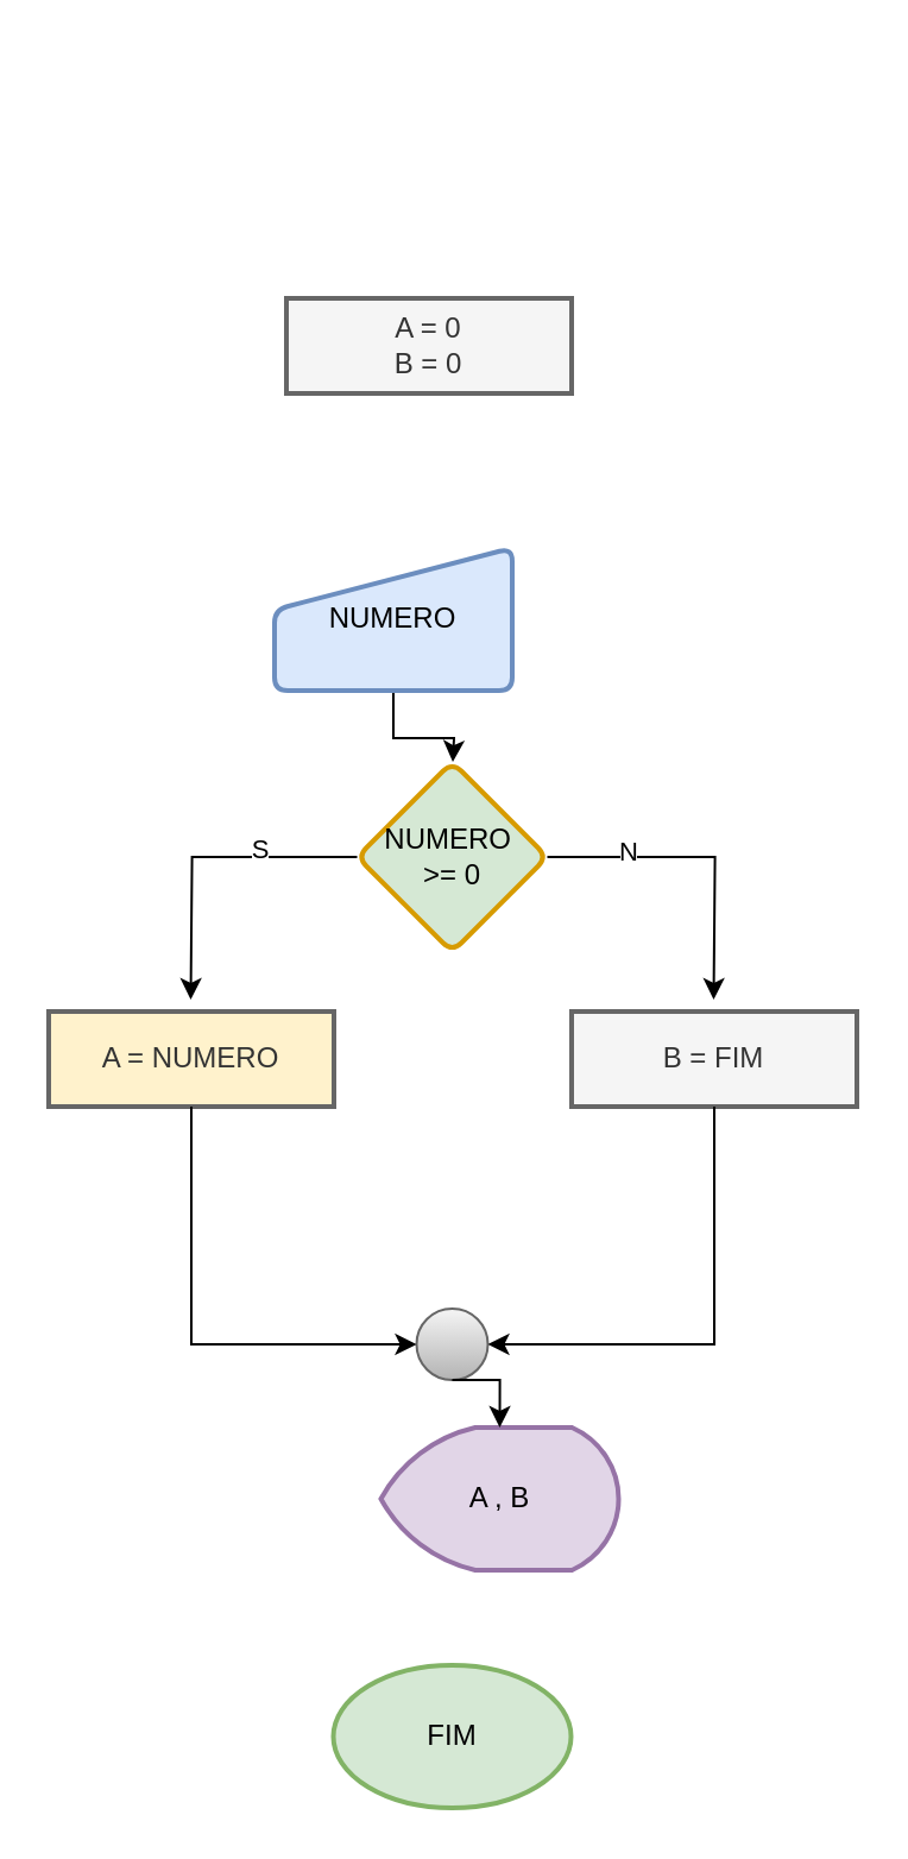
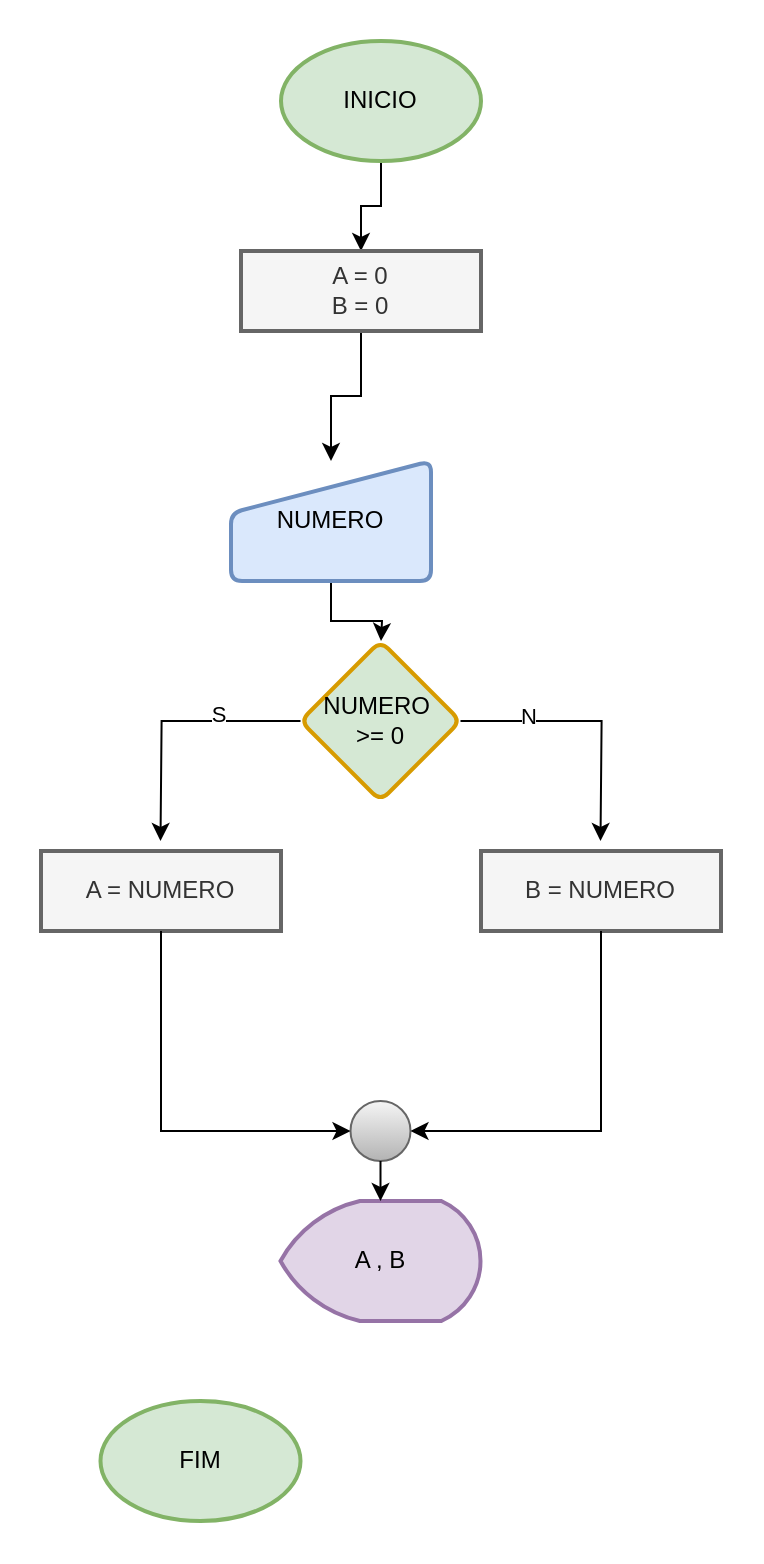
  <mxCell id="0" />
  <mxCell id="1" parent="0" />
- <mxCell id="4" value="FIM" style="strokeWidth=2;html=1;shape=mxgraph.flowchart.start_1;whiteSpace=wrap;fillColor=#d5e8d4;strokeColor=#82b366;" vertex="1" parent="1"><mxGeometry x="139.75" y="700" width="100" height="60" as="geometry" /></mxCell>
+ <mxCell id="2" value="" style="edgeStyle=orthogonalEdgeStyle;rounded=0;orthogonalLoop=1;jettySize=auto;html=1;" edge="1" parent="1" source="3" target="14"><mxGeometry relative="1" as="geometry" /></mxCell>
+ <mxCell id="3" value="INICIO" style="strokeWidth=2;html=1;shape=mxgraph.flowchart.start_1;whiteSpace=wrap;fillColor=#d5e8d4;strokeColor=#82b366;" vertex="1" parent="1"><mxGeometry x="140" y="20" width="100" height="60" as="geometry" /></mxCell>
+ <mxCell id="4" value="FIM" style="strokeWidth=2;html=1;shape=mxgraph.flowchart.start_1;whiteSpace=wrap;fillColor=#d5e8d4;strokeColor=#82b366;" vertex="1" parent="1"><mxGeometry x="49.75" y="700" width="100" height="60" as="geometry" /></mxCell>
  <mxCell id="5" value="" style="edgeStyle=orthogonalEdgeStyle;rounded=0;orthogonalLoop=1;jettySize=auto;html=1;" edge="1" parent="1" source="6"><mxGeometry relative="1" as="geometry"><mxPoint x="190" y="320" as="targetPoint" /></mxGeometry></mxCell>
  <mxCell id="6" value="NUMERO" style="html=1;strokeWidth=2;shape=manualInput;whiteSpace=wrap;rounded=1;size=26;arcSize=11;fillColor=#dae8fc;strokeColor=#6c8ebf;" vertex="1" parent="1"><mxGeometry x="115" y="230" width="100" height="60" as="geometry" /></mxCell>
  <mxCell id="7" style="edgeStyle=orthogonalEdgeStyle;rounded=0;orthogonalLoop=1;jettySize=auto;html=1;exitX=0;exitY=0.5;exitDx=0;exitDy=0;" edge="1" parent="1" source="9"><mxGeometry relative="1" as="geometry"><mxPoint x="79.75" y="420" as="targetPoint" /></mxGeometry></mxCell>
  <mxCell id="8" value="S" style="edgeLabel;html=1;align=center;verticalAlign=middle;resizable=0;points=[];" vertex="1" connectable="0" parent="7"><mxGeometry x="-0.372" y="-4" relative="1" as="geometry"><mxPoint as="offset" /></mxGeometry></mxCell>
  <mxCell id="9" value="NUMERO&amp;nbsp;&lt;div&gt;&amp;gt;= 0&lt;/div&gt;" style="rhombus;whiteSpace=wrap;html=1;fillColor=#d5e8d4;strokeColor=#d79b00;strokeWidth=2;rounded=1;arcSize=11;" vertex="1" parent="1"><mxGeometry x="149.75" y="320" width="80" height="80" as="geometry" /></mxCell>
  <mxCell id="10" style="edgeStyle=orthogonalEdgeStyle;rounded=0;orthogonalLoop=1;jettySize=auto;html=1;exitX=1;exitY=0.5;exitDx=0;exitDy=0;entryX=0.5;entryY=0;entryDx=0;entryDy=0;entryPerimeter=0;" edge="1" parent="1" source="9"><mxGeometry relative="1" as="geometry"><mxPoint x="299.75" y="420" as="targetPoint" /></mxGeometry></mxCell>
  <mxCell id="11" value="N" style="edgeLabel;html=1;align=center;verticalAlign=middle;resizable=0;points=[];" vertex="1" connectable="0" parent="10"><mxGeometry x="-0.474" y="3" relative="1" as="geometry"><mxPoint as="offset" /></mxGeometry></mxCell>
  <mxCell id="12" value="" style="verticalLabelPosition=bottom;verticalAlign=top;html=1;shape=mxgraph.flowchart.on-page_reference;fillColor=#f5f5f5;gradientColor=#b3b3b3;strokeColor=#666666;" vertex="1" parent="1"><mxGeometry x="174.75" y="550" width="30" height="30" as="geometry" /></mxCell>
+ <mxCell id="13" value="" style="edgeStyle=orthogonalEdgeStyle;rounded=0;orthogonalLoop=1;jettySize=auto;html=1;" edge="1" parent="1" source="14" target="6"><mxGeometry relative="1" as="geometry" /></mxCell>
  <mxCell id="14" value="A = 0&lt;div&gt;B = 0&lt;/div&gt;" style="whiteSpace=wrap;html=1;fillColor=#f5f5f5;strokeColor=#666666;strokeWidth=2;fontColor=#333333;" vertex="1" parent="1"><mxGeometry x="120" y="125" width="120" height="40" as="geometry" /></mxCell>
- <mxCell id="15" value="A = NUMERO" style="whiteSpace=wrap;html=1;fillColor=#fff2cc;strokeColor=#666666;strokeWidth=2;fontColor=#333333;" vertex="1" parent="1"><mxGeometry x="20" y="425" width="120" height="40" as="geometry" /></mxCell>
- <mxCell id="16" value="B = FIM" style="whiteSpace=wrap;html=1;fillColor=#f5f5f5;strokeColor=#666666;strokeWidth=2;fontColor=#333333;" vertex="1" parent="1"><mxGeometry x="240" y="425" width="120" height="40" as="geometry" /></mxCell>
+ <mxCell id="15" value="A = NUMERO" style="whiteSpace=wrap;html=1;fillColor=#f5f5f5;strokeColor=#666666;strokeWidth=2;fontColor=#333333;" vertex="1" parent="1"><mxGeometry x="20" y="425" width="120" height="40" as="geometry" /></mxCell>
+ <mxCell id="16" value="B = NUMERO" style="whiteSpace=wrap;html=1;fillColor=#f5f5f5;strokeColor=#666666;strokeWidth=2;fontColor=#333333;" vertex="1" parent="1"><mxGeometry x="240" y="425" width="120" height="40" as="geometry" /></mxCell>
  <mxCell id="17" style="edgeStyle=orthogonalEdgeStyle;rounded=0;orthogonalLoop=1;jettySize=auto;html=1;exitX=0.5;exitY=1;exitDx=0;exitDy=0;entryX=1;entryY=0.5;entryDx=0;entryDy=0;entryPerimeter=0;" edge="1" parent="1" source="16" target="12"><mxGeometry relative="1" as="geometry" /></mxCell>
  <mxCell id="18" style="edgeStyle=orthogonalEdgeStyle;rounded=0;orthogonalLoop=1;jettySize=auto;html=1;exitX=0.5;exitY=1;exitDx=0;exitDy=0;entryX=0;entryY=0.5;entryDx=0;entryDy=0;entryPerimeter=0;" edge="1" parent="1" source="15" target="12"><mxGeometry relative="1" as="geometry" /></mxCell>
- <mxCell id="19" value="A , B" style="strokeWidth=2;html=1;shape=mxgraph.flowchart.display;whiteSpace=wrap;fillColor=#e1d5e7;strokeColor=#9673a6;" vertex="1" parent="1"><mxGeometry x="159.75" y="600" width="100" height="60" as="geometry" /></mxCell>
+ <mxCell id="19" value="A , B" style="strokeWidth=2;html=1;shape=mxgraph.flowchart.display;whiteSpace=wrap;fillColor=#e1d5e7;strokeColor=#9673a6;" vertex="1" parent="1"><mxGeometry x="139.75" y="600" width="100" height="60" as="geometry" /></mxCell>
  <mxCell id="20" style="edgeStyle=orthogonalEdgeStyle;rounded=0;orthogonalLoop=1;jettySize=auto;html=1;exitX=0.5;exitY=1;exitDx=0;exitDy=0;exitPerimeter=0;entryX=0.5;entryY=0;entryDx=0;entryDy=0;entryPerimeter=0;" edge="1" parent="1" source="12" target="19"><mxGeometry relative="1" as="geometry" /></mxCell>
